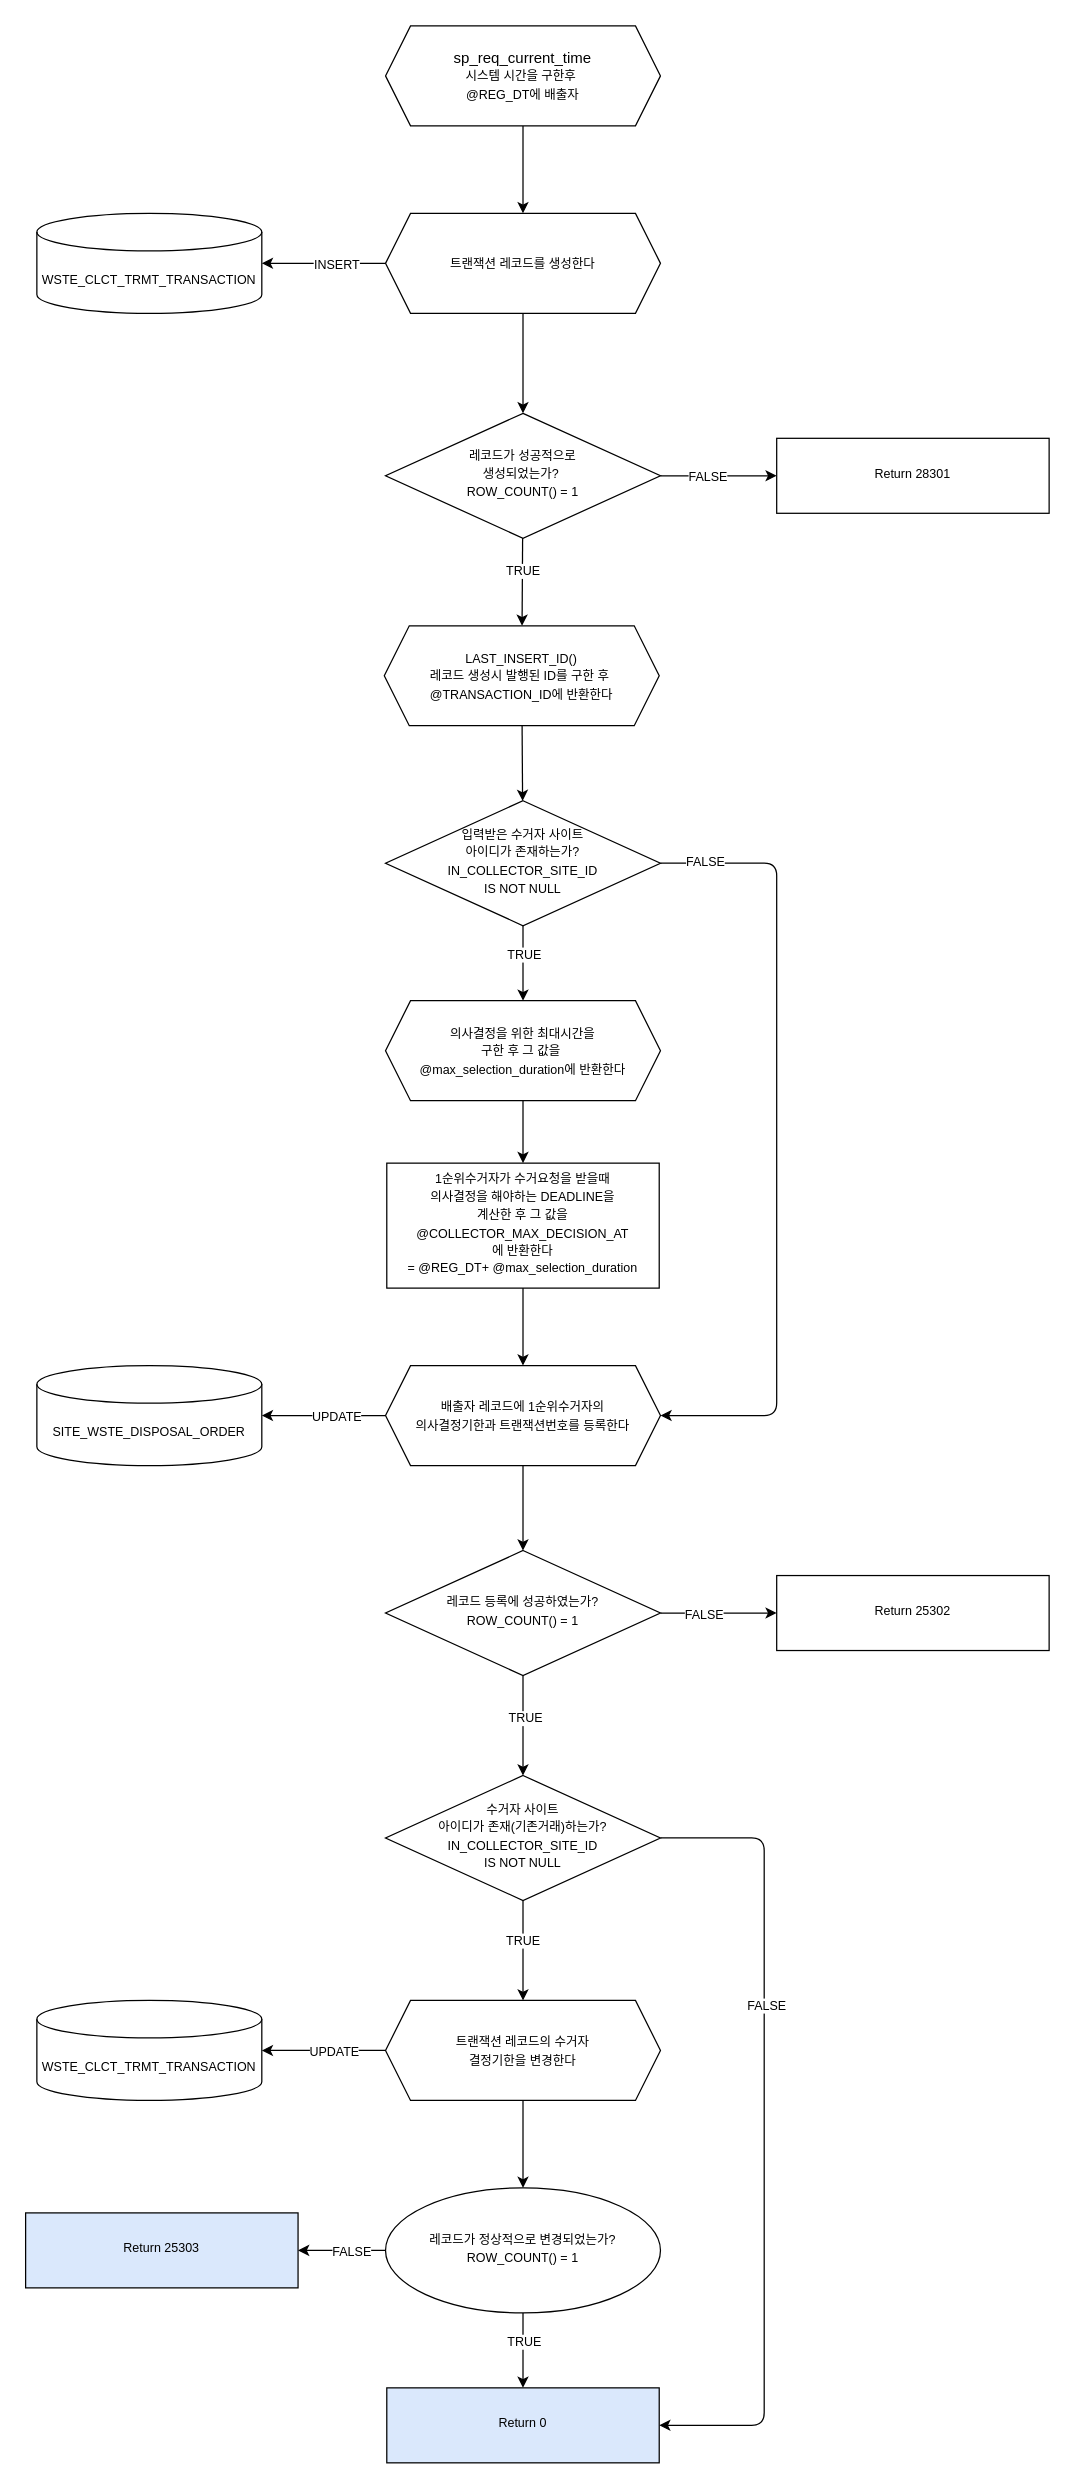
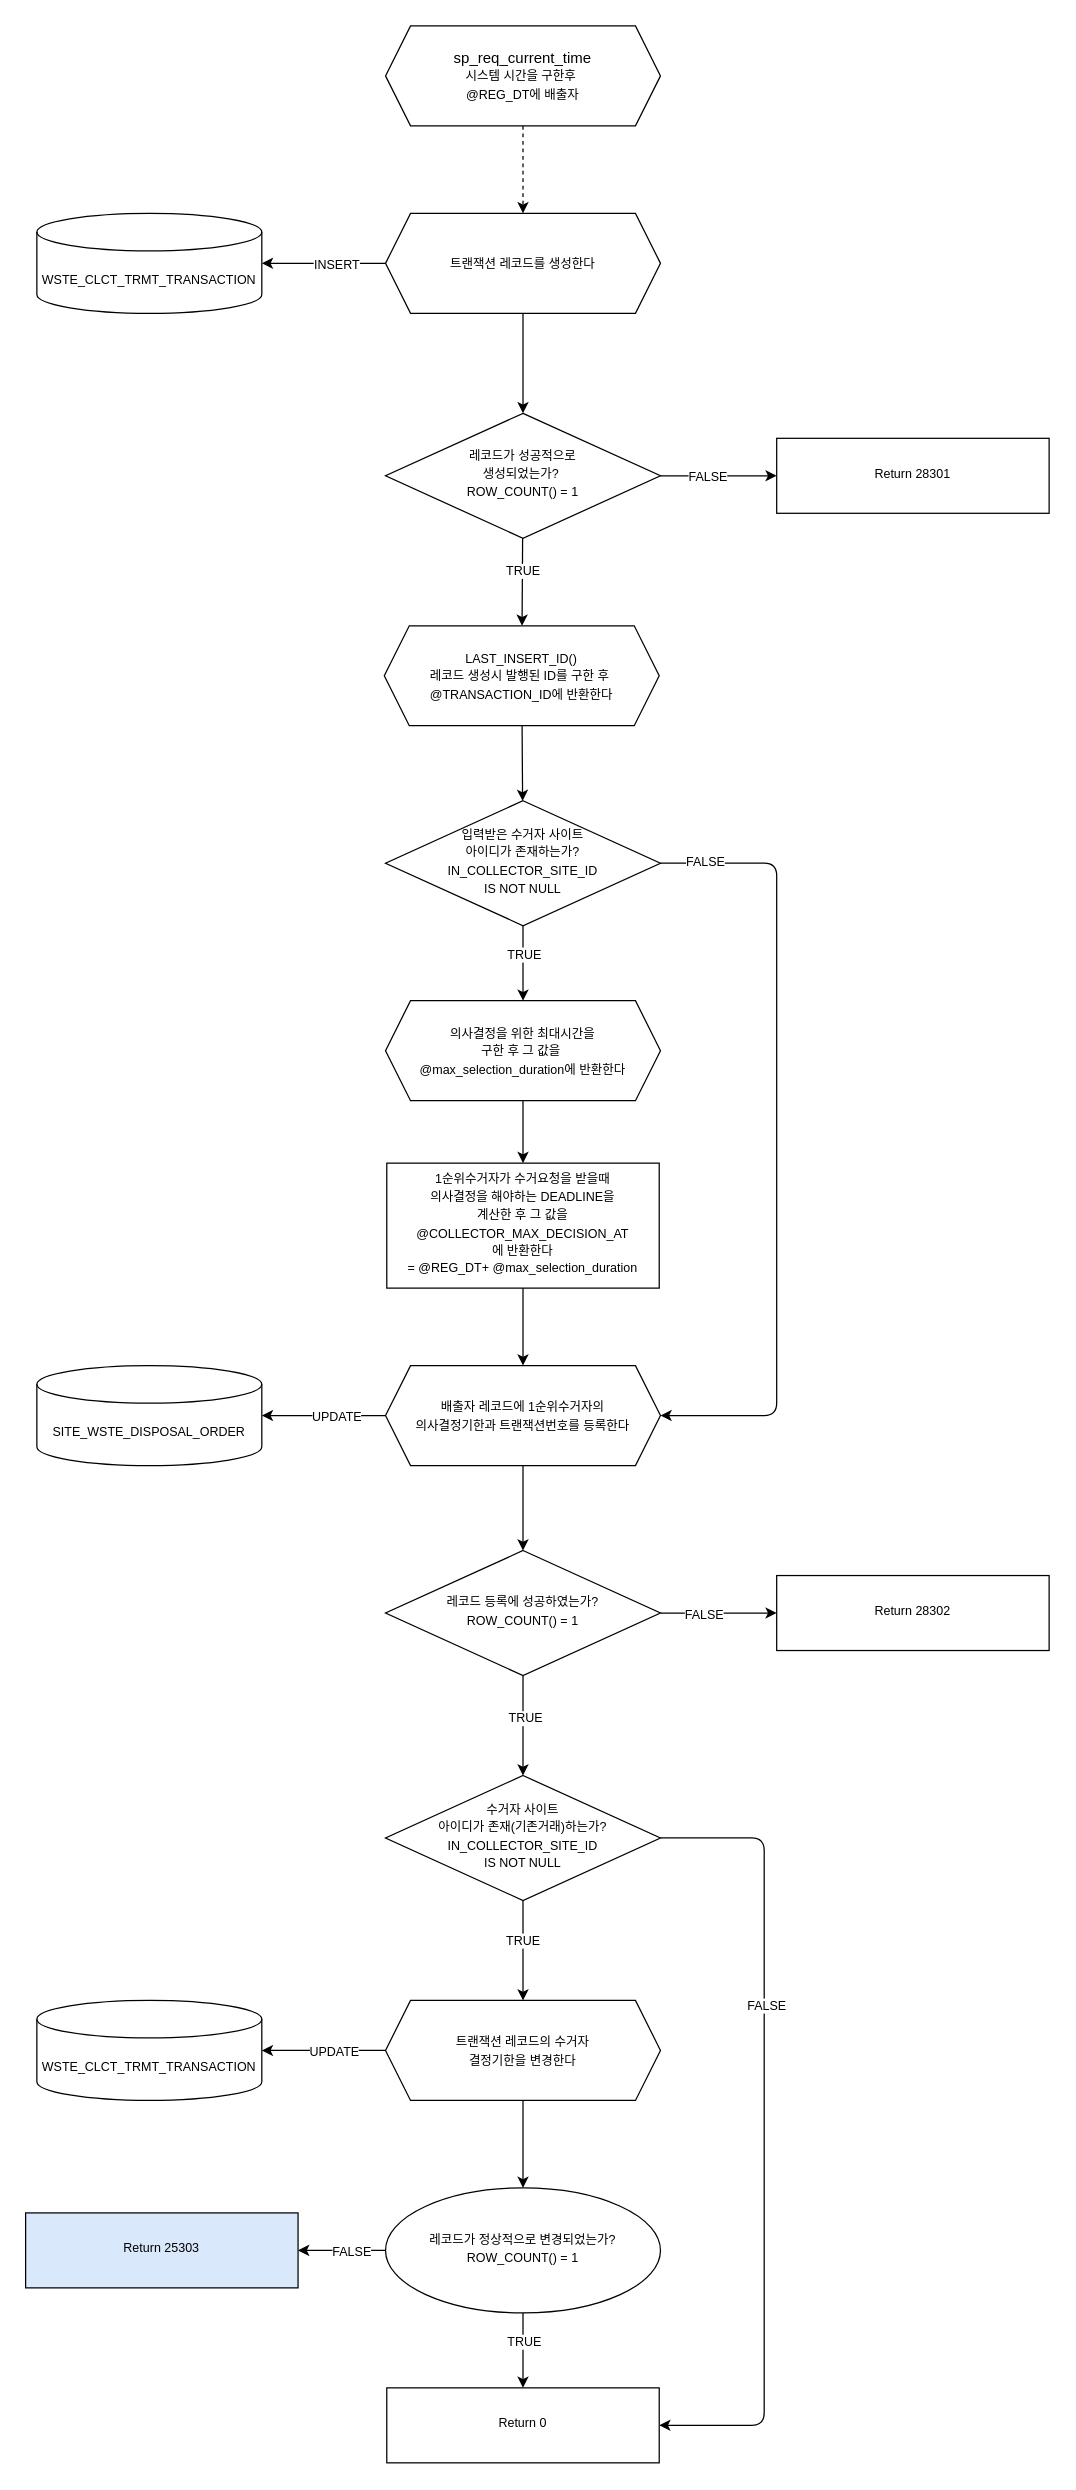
  <mxCell id="0" />
  <mxCell id="1" parent="0" />
- <mxCell id="2" value="" style="edgeStyle=orthogonalEdgeStyle;html=1;fontSize=10;entryX=0.5;entryY=0;entryDx=0;entryDy=0;" edge="1" parent="1" source="3" target="19"><mxGeometry relative="1" as="geometry"><mxPoint x="418" y="168" as="targetPoint" /></mxGeometry></mxCell>
+ <mxCell id="2" value="" style="edgeStyle=orthogonalEdgeStyle;html=1;fontSize=10;entryX=0.5;entryY=0;entryDx=0;entryDy=0;dashed=1;" edge="1" parent="1" source="3" target="19"><mxGeometry relative="1" as="geometry"><mxPoint x="418" y="168" as="targetPoint" /></mxGeometry></mxCell>
  <mxCell id="3" value="sp_req_current_time&lt;br&gt;&lt;span style=&quot;font-size: 10px&quot;&gt;시스템 시간을 구한후&amp;nbsp;&lt;/span&gt;&lt;br&gt;&lt;span style=&quot;font-size: 10px&quot;&gt;@REG_DT&lt;/span&gt;&lt;span style=&quot;font-size: 10px&quot;&gt;에 배출자&lt;/span&gt;" style="shape=hexagon;perimeter=hexagonPerimeter2;whiteSpace=wrap;html=1;fixedSize=1;" vertex="1" parent="1"><mxGeometry x="308" y="20" width="220" height="80" as="geometry" /></mxCell>
  <mxCell id="4" value="" style="edgeStyle=orthogonalEdgeStyle;html=1;fontSize=10;entryX=0.5;entryY=0;entryDx=0;entryDy=0;exitX=0.5;exitY=1;exitDx=0;exitDy=0;" edge="1" parent="1" source="35" target="41"><mxGeometry relative="1" as="geometry"><mxPoint x="418" y="1248" as="targetPoint" /><mxPoint x="418" y="1170" as="sourcePoint" /></mxGeometry></mxCell>
  <mxCell id="5" value="" style="edgeStyle=orthogonalEdgeStyle;html=1;fontSize=10;entryX=0.5;entryY=0;entryDx=0;entryDy=0;" edge="1" parent="1" source="8" target="50"><mxGeometry relative="1" as="geometry"><mxPoint x="461" y="1740" as="targetPoint" /></mxGeometry></mxCell>
  <mxCell id="6" value="" style="edgeStyle=orthogonalEdgeStyle;html=1;fontSize=10;" edge="1" parent="1" source="8" target="13"><mxGeometry relative="1" as="geometry" /></mxCell>
  <mxCell id="7" value="UPDATE" style="edgeLabel;html=1;align=center;verticalAlign=middle;resizable=0;points=[];fontSize=10;" vertex="1" connectable="0" parent="6"><mxGeometry x="-0.151" relative="1" as="geometry"><mxPoint as="offset" /></mxGeometry></mxCell>
  <mxCell id="8" value="&lt;font style=&quot;font-size: 10px&quot;&gt;트랜잭션 레코드의 수거자 &lt;br&gt;결정기한을 변경한다&lt;/font&gt;" style="shape=hexagon;perimeter=hexagonPerimeter2;whiteSpace=wrap;html=1;fixedSize=1;" vertex="1" parent="1"><mxGeometry x="308" y="1600" width="220" height="80" as="geometry" /></mxCell>
  <mxCell id="9" value="" style="edgeStyle=none;html=1;entryX=0.5;entryY=0;entryDx=0;entryDy=0;" edge="1" parent="1" target="12"><mxGeometry relative="1" as="geometry"><mxPoint x="418" y="762" as="targetPoint" /><mxPoint x="418" y="710" as="sourcePoint" /></mxGeometry></mxCell>
  <mxCell id="10" value="TRUE" style="edgeLabel;html=1;align=center;verticalAlign=middle;resizable=0;points=[];fontSize=10;" vertex="1" connectable="0" parent="9"><mxGeometry x="0.164" relative="1" as="geometry"><mxPoint as="offset" /></mxGeometry></mxCell>
  <mxCell id="11" value="" style="edgeStyle=none;html=1;entryX=0.5;entryY=0;entryDx=0;entryDy=0;" edge="1" parent="1" source="12" target="32"><mxGeometry relative="1" as="geometry"><mxPoint x="418" y="940" as="targetPoint" /></mxGeometry></mxCell>
  <mxCell id="12" value="&lt;font style=&quot;font-size: 10px&quot;&gt;의사결정을 위한 최대시간을 &lt;br&gt;구한 후 그 값을&amp;nbsp;&lt;br&gt;@max_selection_duration에 반환한다&lt;/font&gt;" style="shape=hexagon;perimeter=hexagonPerimeter2;whiteSpace=wrap;html=1;fixedSize=1;" vertex="1" parent="1"><mxGeometry x="308" y="800" width="220" height="80" as="geometry" /></mxCell>
  <mxCell id="13" value="WSTE_CLCT_TRMT_TRANSACTION" style="shape=cylinder3;whiteSpace=wrap;html=1;boundedLbl=1;backgroundOutline=1;size=15;fontSize=10;" vertex="1" parent="1"><mxGeometry x="29" y="1600" width="180" height="80" as="geometry" /></mxCell>
  <mxCell id="14" value="" style="edgeStyle=orthogonalEdgeStyle;html=1;fontSize=10;entryX=0.5;entryY=0;entryDx=0;entryDy=0;exitX=0.5;exitY=1;exitDx=0;exitDy=0;" edge="1" parent="1" source="50" target="51"><mxGeometry relative="1" as="geometry"><mxPoint x="418" y="1890" as="targetPoint" /><mxPoint x="418" y="1830" as="sourcePoint" /></mxGeometry></mxCell>
  <mxCell id="15" value="TRUE" style="edgeLabel;html=1;align=center;verticalAlign=middle;resizable=0;points=[];fontSize=10;" vertex="1" connectable="0" parent="14"><mxGeometry x="-0.27" relative="1" as="geometry"><mxPoint as="offset" /></mxGeometry></mxCell>
  <mxCell id="16" value="" style="edgeStyle=none;html=1;fontSize=10;" edge="1" parent="1" source="19" target="20"><mxGeometry relative="1" as="geometry" /></mxCell>
  <mxCell id="17" value="INSERT" style="edgeLabel;html=1;align=center;verticalAlign=middle;resizable=0;points=[];fontSize=10;" vertex="1" connectable="0" parent="16"><mxGeometry x="-0.201" relative="1" as="geometry"><mxPoint as="offset" /></mxGeometry></mxCell>
  <mxCell id="18" value="" style="edgeStyle=none;html=1;fontSize=10;" edge="1" parent="1" source="19" target="25"><mxGeometry relative="1" as="geometry" /></mxCell>
  <mxCell id="19" value="&lt;font style=&quot;font-size: 10px&quot;&gt;트랜잭션 레코드를 생성한다&lt;/font&gt;" style="shape=hexagon;perimeter=hexagonPerimeter2;whiteSpace=wrap;html=1;fixedSize=1;" vertex="1" parent="1"><mxGeometry x="308" y="170" width="220" height="80" as="geometry" /></mxCell>
  <mxCell id="20" value="WSTE_CLCT_TRMT_TRANSACTION" style="shape=cylinder3;whiteSpace=wrap;html=1;boundedLbl=1;backgroundOutline=1;size=15;fontSize=10;" vertex="1" parent="1"><mxGeometry x="29" y="170" width="180" height="80" as="geometry" /></mxCell>
  <mxCell id="21" value="" style="edgeStyle=none;html=1;fontSize=10;" edge="1" parent="1" source="25" target="27"><mxGeometry relative="1" as="geometry" /></mxCell>
  <mxCell id="22" value="TRUE" style="edgeLabel;html=1;align=center;verticalAlign=middle;resizable=0;points=[];fontSize=10;" vertex="1" connectable="0" parent="21"><mxGeometry x="-0.249" relative="1" as="geometry"><mxPoint as="offset" /></mxGeometry></mxCell>
  <mxCell id="23" value="" style="edgeStyle=orthogonalEdgeStyle;html=1;fontSize=10;" edge="1" parent="1" source="25" target="53"><mxGeometry relative="1" as="geometry" /></mxCell>
  <mxCell id="24" value="FALSE" style="edgeLabel;html=1;align=center;verticalAlign=middle;resizable=0;points=[];fontSize=10;" vertex="1" connectable="0" parent="23"><mxGeometry x="-0.194" relative="1" as="geometry"><mxPoint as="offset" /></mxGeometry></mxCell>
  <mxCell id="25" value="&lt;span style=&quot;font-size: 10px&quot;&gt;레코드가 성공적으로 &lt;br&gt;생성되었는가?&amp;nbsp;&lt;br&gt;ROW_COUNT() = 1&lt;/span&gt;" style="rhombus;whiteSpace=wrap;html=1;shadow=0;strokeWidth=1;spacing=6;spacingTop=-4;" vertex="1" parent="1"><mxGeometry x="308" y="330" width="220" height="100" as="geometry" /></mxCell>
  <mxCell id="26" value="" style="edgeStyle=none;html=1;fontSize=10;" edge="1" parent="1" source="27" target="30"><mxGeometry relative="1" as="geometry" /></mxCell>
  <mxCell id="27" value="&lt;span style=&quot;font-size: 10px&quot;&gt;LAST_INSERT_ID()&lt;br&gt;레코드 생성시 발행된 ID를 구한 후&amp;nbsp;&lt;br&gt;@TRANSACTION_ID에 반환한다&lt;br&gt;&lt;/span&gt;" style="shape=hexagon;perimeter=hexagonPerimeter2;whiteSpace=wrap;html=1;fixedSize=1;" vertex="1" parent="1"><mxGeometry x="307" y="500" width="220" height="80" as="geometry" /></mxCell>
  <mxCell id="28" style="edgeStyle=orthogonalEdgeStyle;html=1;entryX=1;entryY=0.5;entryDx=0;entryDy=0;fontSize=10;exitX=1;exitY=0.5;exitDx=0;exitDy=0;" edge="1" parent="1" source="30" target="35"><mxGeometry relative="1" as="geometry"><Array as="points"><mxPoint x="621" y="690" /><mxPoint x="621" y="1132" /></Array></mxGeometry></mxCell>
  <mxCell id="29" value="FALSE" style="edgeLabel;html=1;align=center;verticalAlign=middle;resizable=0;points=[];fontSize=10;" vertex="1" connectable="0" parent="28"><mxGeometry x="-0.892" y="2" relative="1" as="geometry"><mxPoint x="1" as="offset" /></mxGeometry></mxCell>
  <mxCell id="30" value="&lt;span style=&quot;font-size: 10px&quot;&gt;입력받은 수거자 사이트 &lt;br&gt;아이디가 존재하는가?IN_COLLECTOR_SITE_ID &lt;br&gt;IS NOT NULL&lt;/span&gt;" style="rhombus;whiteSpace=wrap;html=1;shadow=0;strokeWidth=1;spacing=6;spacingTop=-4;" vertex="1" parent="1"><mxGeometry x="308" y="640" width="220" height="100" as="geometry" /></mxCell>
  <mxCell id="31" value="" style="edgeStyle=none;html=1;fontSize=10;" edge="1" parent="1" source="32" target="35"><mxGeometry relative="1" as="geometry" /></mxCell>
  <mxCell id="32" value="&lt;span style=&quot;font-size: 10px&quot;&gt;1순위수거자가 수거요청을 받을때&lt;br&gt;의사결정을 해야하는 DEADLINE을 &lt;br&gt;계산한 후 그 값을 &lt;br&gt;@COLLECTOR_MAX_DECISION_AT&lt;br&gt;에 반환한다&lt;/span&gt;&lt;br&gt;&lt;span style=&quot;font-size: 10px&quot;&gt;= @REG_DT+&amp;nbsp;@max_selection_duration&lt;/span&gt;" style="whiteSpace=wrap;html=1;shadow=0;strokeWidth=1;spacing=6;spacingTop=-4;" vertex="1" parent="1"><mxGeometry x="309" y="930" width="218" height="100" as="geometry" /></mxCell>
  <mxCell id="33" style="edgeStyle=none;html=1;entryX=1;entryY=0.5;entryDx=0;entryDy=0;entryPerimeter=0;fontSize=10;" edge="1" parent="1" source="35" target="36"><mxGeometry relative="1" as="geometry" /></mxCell>
  <mxCell id="34" value="UPDATE" style="edgeLabel;html=1;align=center;verticalAlign=middle;resizable=0;points=[];fontSize=10;" vertex="1" connectable="0" parent="33"><mxGeometry x="-0.187" relative="1" as="geometry"><mxPoint as="offset" /></mxGeometry></mxCell>
  <mxCell id="35" value="&lt;font style=&quot;font-size: 10px&quot;&gt;배출자 레코드에 1순위수거자의 &lt;br&gt;의사결정기한과 트랜잭션번호를 등록한다&lt;/font&gt;" style="shape=hexagon;perimeter=hexagonPerimeter2;whiteSpace=wrap;html=1;fixedSize=1;" vertex="1" parent="1"><mxGeometry x="308" y="1092" width="220" height="80" as="geometry" /></mxCell>
  <mxCell id="36" value="SITE_WSTE_DISPOSAL_ORDER" style="shape=cylinder3;whiteSpace=wrap;html=1;boundedLbl=1;backgroundOutline=1;size=15;fontSize=10;" vertex="1" parent="1"><mxGeometry x="29" y="1092" width="180" height="80" as="geometry" /></mxCell>
  <mxCell id="37" value="" style="edgeStyle=orthogonalEdgeStyle;html=1;fontSize=10;" edge="1" parent="1" source="41" target="42"><mxGeometry relative="1" as="geometry" /></mxCell>
  <mxCell id="38" value="FALSE" style="edgeLabel;html=1;align=center;verticalAlign=middle;resizable=0;points=[];fontSize=10;" vertex="1" connectable="0" parent="37"><mxGeometry x="-0.27" relative="1" as="geometry"><mxPoint as="offset" /></mxGeometry></mxCell>
  <mxCell id="39" value="" style="edgeStyle=orthogonalEdgeStyle;html=1;fontSize=10;" edge="1" parent="1" source="41" target="47"><mxGeometry relative="1" as="geometry" /></mxCell>
  <mxCell id="40" value="TRUE" style="edgeLabel;html=1;align=center;verticalAlign=middle;resizable=0;points=[];fontSize=10;" vertex="1" connectable="0" parent="39"><mxGeometry x="-0.175" y="1" relative="1" as="geometry"><mxPoint as="offset" /></mxGeometry></mxCell>
  <mxCell id="41" value="&lt;span style=&quot;font-size: 10px&quot;&gt;레코드 등록에 성공하였는가?&lt;br&gt;ROW_COUNT() = 1&lt;/span&gt;" style="rhombus;whiteSpace=wrap;html=1;shadow=0;strokeWidth=1;spacing=6;spacingTop=-4;" vertex="1" parent="1"><mxGeometry x="308" y="1240" width="220" height="100" as="geometry" /></mxCell>
- <mxCell id="42" value="&lt;span style=&quot;font-size: 10px&quot;&gt;Return 25302&lt;/span&gt;" style="whiteSpace=wrap;html=1;shadow=0;strokeWidth=1;spacing=6;spacingTop=-4;" vertex="1" parent="1"><mxGeometry x="621" y="1260" width="218" height="60" as="geometry" /></mxCell>
+ <mxCell id="42" value="&lt;span style=&quot;font-size: 10px&quot;&gt;Return 28302&lt;/span&gt;" style="whiteSpace=wrap;html=1;shadow=0;strokeWidth=1;spacing=6;spacingTop=-4;" vertex="1" parent="1"><mxGeometry x="621" y="1260" width="218" height="60" as="geometry" /></mxCell>
  <mxCell id="43" value="" style="edgeStyle=orthogonalEdgeStyle;html=1;fontSize=10;" edge="1" parent="1" source="47" target="8"><mxGeometry relative="1" as="geometry" /></mxCell>
  <mxCell id="44" value="TRUE" style="edgeLabel;html=1;align=center;verticalAlign=middle;resizable=0;points=[];fontSize=10;" vertex="1" connectable="0" parent="43"><mxGeometry x="-0.228" y="-1" relative="1" as="geometry"><mxPoint as="offset" /></mxGeometry></mxCell>
  <mxCell id="45" value="" style="edgeStyle=orthogonalEdgeStyle;html=1;fontSize=10;entryX=1;entryY=0.5;entryDx=0;entryDy=0;exitX=1;exitY=0.5;exitDx=0;exitDy=0;" edge="1" parent="1" source="47" target="51"><mxGeometry relative="1" as="geometry"><mxPoint x="621" y="1470" as="targetPoint" /><Array as="points"><mxPoint x="611" y="1470" /><mxPoint x="611" y="1940" /></Array></mxGeometry></mxCell>
  <mxCell id="46" value="FALSE" style="edgeLabel;html=1;align=center;verticalAlign=middle;resizable=0;points=[];fontSize=10;" vertex="1" connectable="0" parent="45"><mxGeometry x="-0.321" y="1" relative="1" as="geometry"><mxPoint as="offset" /></mxGeometry></mxCell>
  <mxCell id="47" value="&lt;span style=&quot;font-size: 10px&quot;&gt;수거자 사이트 &lt;br&gt;아이디가 존재(기존거래)하는가?&lt;/span&gt;&lt;br&gt;&lt;span style=&quot;font-size: 10px&quot;&gt;IN_COLLECTOR_SITE_ID &lt;br&gt;IS NOT NULL&lt;/span&gt;" style="rhombus;whiteSpace=wrap;html=1;shadow=0;strokeWidth=1;spacing=6;spacingTop=-4;" vertex="1" parent="1"><mxGeometry x="308" y="1420" width="220" height="100" as="geometry" /></mxCell>
  <mxCell id="48" value="" style="edgeStyle=orthogonalEdgeStyle;html=1;fontSize=10;" edge="1" parent="1" source="50" target="52"><mxGeometry relative="1" as="geometry" /></mxCell>
  <mxCell id="49" value="FALSE" style="edgeLabel;html=1;align=center;verticalAlign=middle;resizable=0;points=[];fontSize=10;" vertex="1" connectable="0" parent="48"><mxGeometry x="-0.186" relative="1" as="geometry"><mxPoint as="offset" /></mxGeometry></mxCell>
  <mxCell id="50" value="&lt;span style=&quot;font-size: 10px&quot;&gt;레코드가 정상적으로 변경되었는가?&lt;br&gt;ROW_COUNT() = 1&lt;/span&gt;" style="ellipse;whiteSpace=wrap;html=1;shadow=0;strokeWidth=1;spacing=6;spacingTop=-4;" vertex="1" parent="1"><mxGeometry x="308" y="1750" width="220" height="100" as="geometry" /></mxCell>
- <mxCell id="51" value="&lt;span style=&quot;font-size: 10px&quot;&gt;Return 0&lt;/span&gt;" style="whiteSpace=wrap;html=1;shadow=0;strokeWidth=1;spacing=6;spacingTop=-4;fillColor=#dae8fc;" vertex="1" parent="1"><mxGeometry x="309" y="1910" width="218" height="60" as="geometry" /></mxCell>
+ <mxCell id="51" value="&lt;span style=&quot;font-size: 10px&quot;&gt;Return 0&lt;/span&gt;" style="whiteSpace=wrap;html=1;shadow=0;strokeWidth=1;spacing=6;spacingTop=-4;" vertex="1" parent="1"><mxGeometry x="309" y="1910" width="218" height="60" as="geometry" /></mxCell>
  <mxCell id="52" value="&lt;span style=&quot;font-size: 10px&quot;&gt;Return 25303&lt;/span&gt;" style="whiteSpace=wrap;html=1;shadow=0;strokeWidth=1;spacing=6;spacingTop=-4;fillColor=#dae8fc;" vertex="1" parent="1"><mxGeometry x="20" y="1770" width="218" height="60" as="geometry" /></mxCell>
  <mxCell id="53" value="&lt;span style=&quot;font-size: 10px&quot;&gt;Return 28301&lt;/span&gt;" style="whiteSpace=wrap;html=1;shadow=0;strokeWidth=1;spacing=6;spacingTop=-4;" vertex="1" parent="1"><mxGeometry x="621" y="350" width="218" height="60" as="geometry" /></mxCell>
